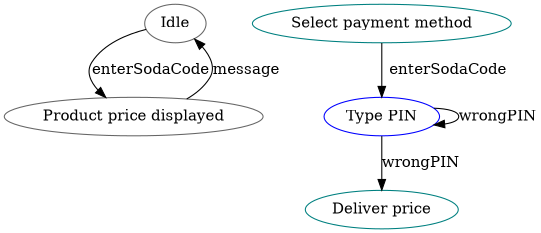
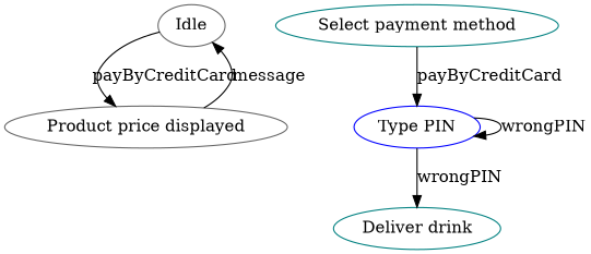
  digraph {
    node [color=gray40]
    n1 [label=Idle]
    n2 [label="Product price displayed"]
-   n3 [color=teal label="Deliver price"]
+   n3 [color=teal label="Deliver drink"]
    n4 [color=teal label="Select payment method"]
    n5 [color=blue label="Type PIN"]
-   n1 -> n2 [label=enterSodaCode]
+   n1 -> n2 [label=payByCreditCard]
    n2 -> n1 [label=message]
-   n4 -> n5 [label=enterSodaCode]
+   n4 -> n5 [label=payByCreditCard]
    n5 -> n3 [label=wrongPIN]
    n5 -> n5 [label=wrongPIN]
  }
